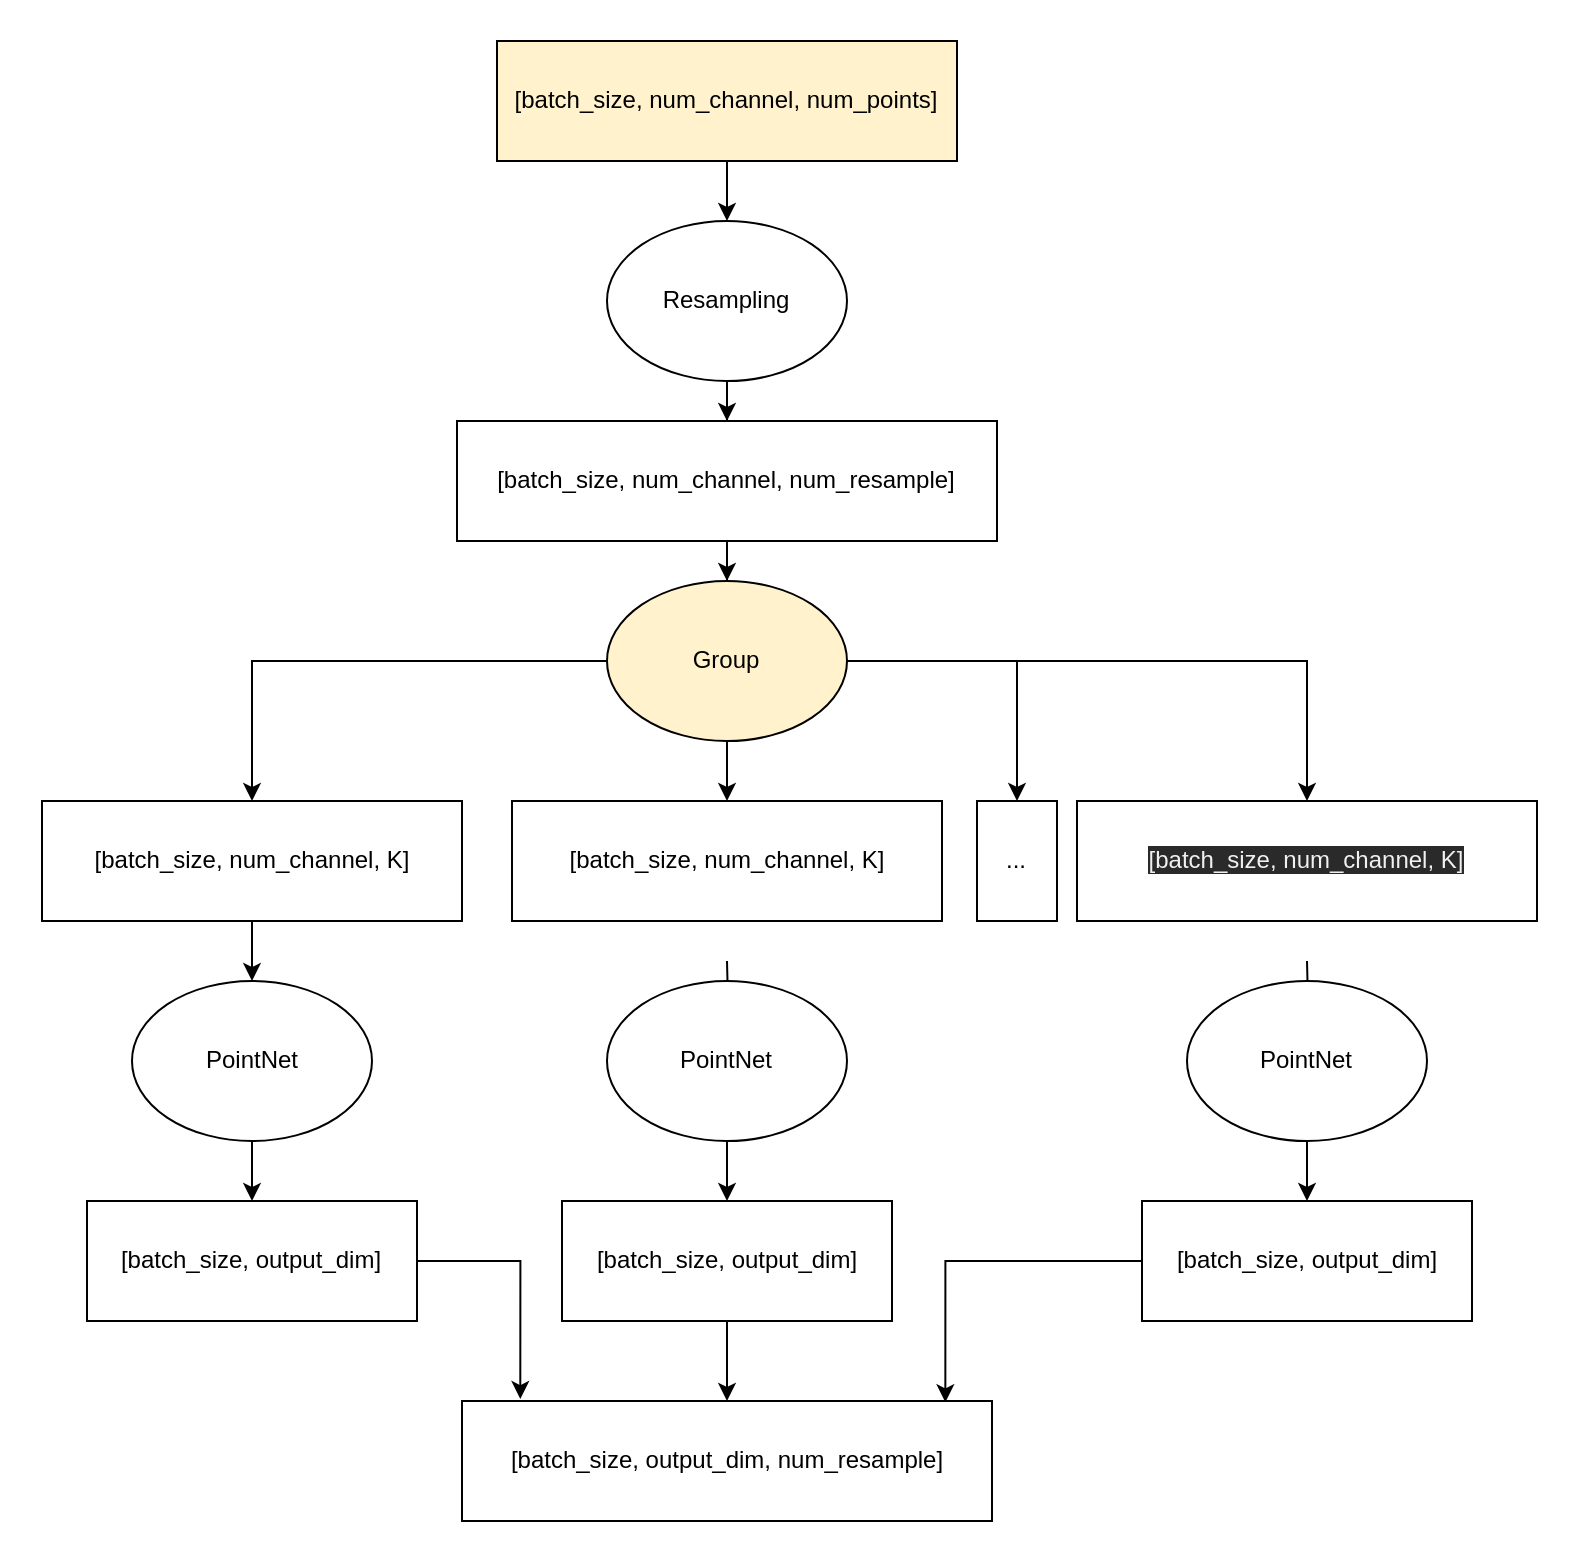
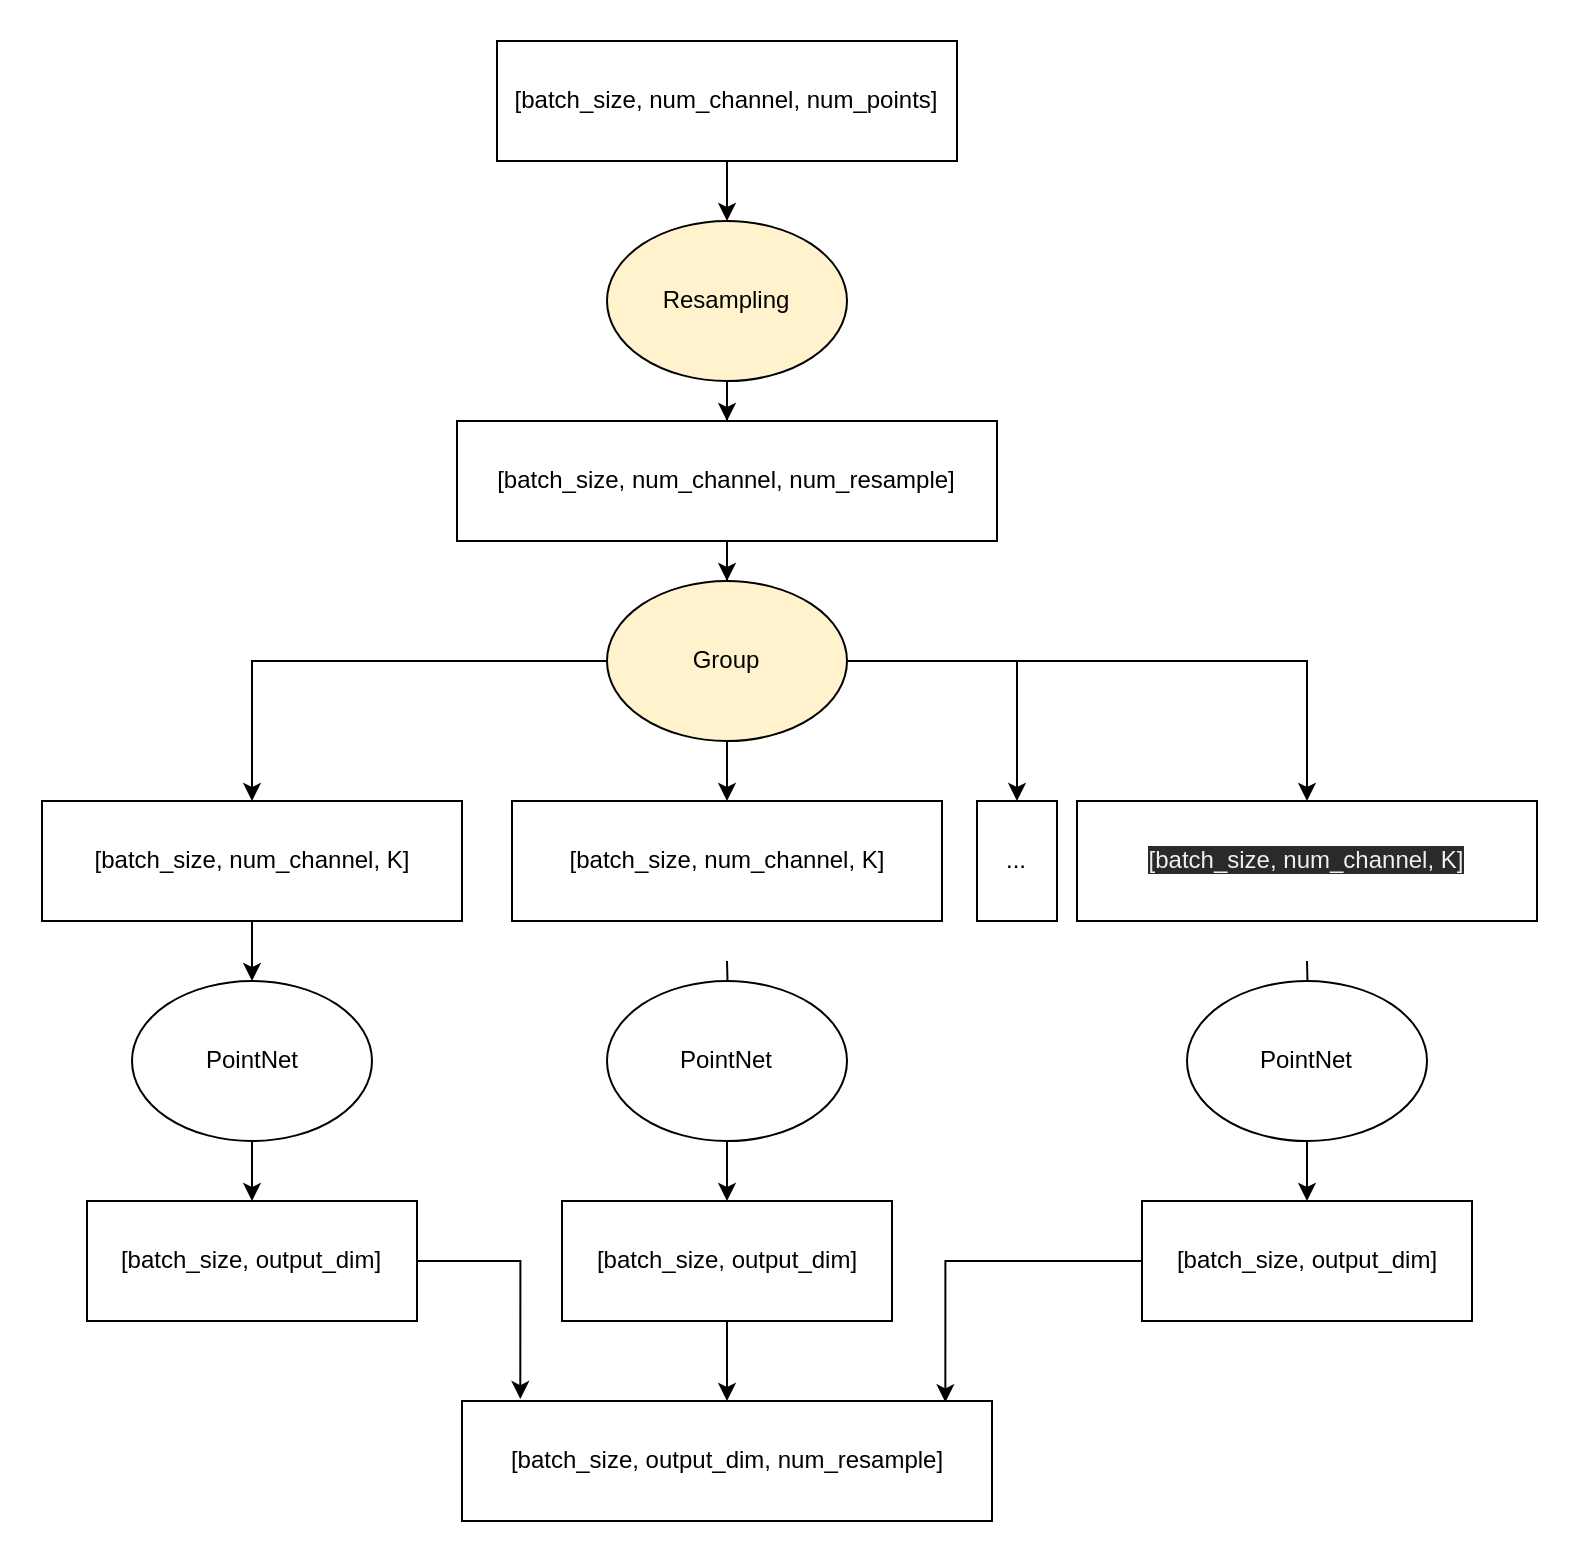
  <mxCell id="0" />
  <mxCell id="1" parent="0" />
  <mxCell id="2" value="" style="edgeStyle=orthogonalEdgeStyle;rounded=0;orthogonalLoop=1;jettySize=auto;html=1;" edge="1" parent="1" source="3" target="5"><mxGeometry relative="1" as="geometry" /></mxCell>
- <mxCell id="3" value="[batch_size, num_channel, num_points]" style="rounded=0;whiteSpace=wrap;html=1;fillColor=#fff2cc;" vertex="1" parent="1"><mxGeometry x="248" y="20" width="230" height="60" as="geometry" /></mxCell>
+ <mxCell id="3" value="[batch_size, num_channel, num_points]" style="rounded=0;whiteSpace=wrap;html=1;" vertex="1" parent="1"><mxGeometry x="248" y="20" width="230" height="60" as="geometry" /></mxCell>
  <mxCell id="4" value="" style="edgeStyle=orthogonalEdgeStyle;rounded=0;orthogonalLoop=1;jettySize=auto;html=1;" edge="1" parent="1" source="5" target="7"><mxGeometry relative="1" as="geometry" /></mxCell>
- <mxCell id="5" value="Resampling" style="ellipse;whiteSpace=wrap;html=1;rounded=0;" vertex="1" parent="1"><mxGeometry x="303" y="110" width="120" height="80" as="geometry" /></mxCell>
+ <mxCell id="5" value="Resampling" style="ellipse;whiteSpace=wrap;html=1;rounded=0;fillColor=#fff2cc;" vertex="1" parent="1"><mxGeometry x="303" y="110" width="120" height="80" as="geometry" /></mxCell>
  <mxCell id="6" value="" style="edgeStyle=orthogonalEdgeStyle;rounded=0;orthogonalLoop=1;jettySize=auto;html=1;" edge="1" parent="1" source="7" target="12"><mxGeometry relative="1" as="geometry" /></mxCell>
  <mxCell id="7" value="&lt;span&gt;[batch_size, num_channel, num_resample]&lt;/span&gt;" style="whiteSpace=wrap;html=1;rounded=0;" vertex="1" parent="1"><mxGeometry x="228" y="210" width="270" height="60" as="geometry" /></mxCell>
  <mxCell id="8" value="" style="edgeStyle=orthogonalEdgeStyle;rounded=0;orthogonalLoop=1;jettySize=auto;html=1;" edge="1" parent="1" source="12" target="14"><mxGeometry relative="1" as="geometry" /></mxCell>
  <mxCell id="9" value="" style="edgeStyle=orthogonalEdgeStyle;rounded=0;orthogonalLoop=1;jettySize=auto;html=1;" edge="1" parent="1" source="12" target="15"><mxGeometry relative="1" as="geometry" /></mxCell>
  <mxCell id="10" value="" style="edgeStyle=orthogonalEdgeStyle;rounded=0;orthogonalLoop=1;jettySize=auto;html=1;" edge="1" parent="1" source="12" target="16"><mxGeometry relative="1" as="geometry" /></mxCell>
  <mxCell id="11" style="edgeStyle=orthogonalEdgeStyle;rounded=0;orthogonalLoop=1;jettySize=auto;html=1;entryX=0.5;entryY=0;entryDx=0;entryDy=0;" edge="1" parent="1" source="12" target="17"><mxGeometry relative="1" as="geometry" /></mxCell>
  <mxCell id="12" value="Group" style="ellipse;whiteSpace=wrap;html=1;rounded=0;fillColor=#fff2cc;" vertex="1" parent="1"><mxGeometry x="303" y="290" width="120" height="80" as="geometry" /></mxCell>
  <mxCell id="13" value="" style="edgeStyle=orthogonalEdgeStyle;rounded=0;orthogonalLoop=1;jettySize=auto;html=1;" edge="1" parent="1" source="14" target="19"><mxGeometry relative="1" as="geometry" /></mxCell>
  <mxCell id="14" value="[batch_size, num_channel, K]" style="whiteSpace=wrap;html=1;rounded=0;" vertex="1" parent="1"><mxGeometry x="20.5" y="400" width="210" height="60" as="geometry" /></mxCell>
  <mxCell id="15" value="[batch_size, num_channel, K]" style="whiteSpace=wrap;html=1;rounded=0;" vertex="1" parent="1"><mxGeometry x="255.5" y="400" width="215" height="60" as="geometry" /></mxCell>
  <mxCell id="16" value="&lt;meta charset=&quot;utf-8&quot;&gt;&lt;span style=&quot;color: rgb(240, 240, 240); font-family: helvetica; font-size: 12px; font-style: normal; font-weight: 400; letter-spacing: normal; text-align: center; text-indent: 0px; text-transform: none; word-spacing: 0px; background-color: rgb(42, 42, 42); display: inline; float: none;&quot;&gt;[batch_size, num_channel, K]&lt;/span&gt;" style="whiteSpace=wrap;html=1;rounded=0;" vertex="1" parent="1"><mxGeometry x="538" y="400" width="230" height="60" as="geometry" /></mxCell>
  <mxCell id="17" value="..." style="rounded=0;whiteSpace=wrap;html=1;" vertex="1" parent="1"><mxGeometry x="488" y="400" width="40" height="60" as="geometry" /></mxCell>
  <mxCell id="18" value="" style="edgeStyle=orthogonalEdgeStyle;rounded=0;orthogonalLoop=1;jettySize=auto;html=1;" edge="1" parent="1" source="19" target="21"><mxGeometry relative="1" as="geometry" /></mxCell>
  <mxCell id="19" value="PointNet" style="ellipse;whiteSpace=wrap;html=1;rounded=0;" vertex="1" parent="1"><mxGeometry x="65.5" y="490" width="120" height="80" as="geometry" /></mxCell>
  <mxCell id="20" style="edgeStyle=orthogonalEdgeStyle;rounded=0;orthogonalLoop=1;jettySize=auto;html=1;entryX=0.11;entryY=-0.016;entryDx=0;entryDy=0;entryPerimeter=0;" edge="1" parent="1" source="21" target="32"><mxGeometry relative="1" as="geometry" /></mxCell>
  <mxCell id="21" value="[batch_size, output_dim]" style="whiteSpace=wrap;html=1;rounded=0;" vertex="1" parent="1"><mxGeometry x="43" y="600" width="165" height="60" as="geometry" /></mxCell>
  <mxCell id="22" value="" style="edgeStyle=orthogonalEdgeStyle;rounded=0;orthogonalLoop=1;jettySize=auto;html=1;" edge="1" parent="1" target="24"><mxGeometry relative="1" as="geometry"><mxPoint x="363" y="480" as="sourcePoint" /></mxGeometry></mxCell>
  <mxCell id="23" value="" style="edgeStyle=orthogonalEdgeStyle;rounded=0;orthogonalLoop=1;jettySize=auto;html=1;" edge="1" parent="1" source="24" target="26"><mxGeometry relative="1" as="geometry" /></mxCell>
  <mxCell id="24" value="PointNet" style="ellipse;whiteSpace=wrap;html=1;rounded=0;" vertex="1" parent="1"><mxGeometry x="303" y="490" width="120" height="80" as="geometry" /></mxCell>
  <mxCell id="25" value="" style="edgeStyle=orthogonalEdgeStyle;rounded=0;orthogonalLoop=1;jettySize=auto;html=1;" edge="1" parent="1" source="26" target="32"><mxGeometry relative="1" as="geometry" /></mxCell>
  <mxCell id="26" value="[batch_size, output_dim]" style="whiteSpace=wrap;html=1;rounded=0;" vertex="1" parent="1"><mxGeometry x="280.5" y="600" width="165" height="60" as="geometry" /></mxCell>
  <mxCell id="27" value="" style="edgeStyle=orthogonalEdgeStyle;rounded=0;orthogonalLoop=1;jettySize=auto;html=1;" edge="1" parent="1" target="29"><mxGeometry relative="1" as="geometry"><mxPoint x="653" y="480" as="sourcePoint" /></mxGeometry></mxCell>
  <mxCell id="28" value="" style="edgeStyle=orthogonalEdgeStyle;rounded=0;orthogonalLoop=1;jettySize=auto;html=1;" edge="1" parent="1" source="29" target="31"><mxGeometry relative="1" as="geometry" /></mxCell>
  <mxCell id="29" value="PointNet" style="ellipse;whiteSpace=wrap;html=1;rounded=0;" vertex="1" parent="1"><mxGeometry x="593" y="490" width="120" height="80" as="geometry" /></mxCell>
  <mxCell id="30" style="edgeStyle=orthogonalEdgeStyle;rounded=0;orthogonalLoop=1;jettySize=auto;html=1;exitX=0;exitY=0.5;exitDx=0;exitDy=0;entryX=0.912;entryY=0.011;entryDx=0;entryDy=0;entryPerimeter=0;" edge="1" parent="1" source="31" target="32"><mxGeometry relative="1" as="geometry" /></mxCell>
  <mxCell id="31" value="[batch_size, output_dim]" style="whiteSpace=wrap;html=1;rounded=0;" vertex="1" parent="1"><mxGeometry x="570.5" y="600" width="165" height="60" as="geometry" /></mxCell>
  <mxCell id="32" value="[batch_size, output_dim, num_resample]" style="whiteSpace=wrap;html=1;rounded=0;" vertex="1" parent="1"><mxGeometry x="230.5" y="700" width="265" height="60" as="geometry" /></mxCell>
